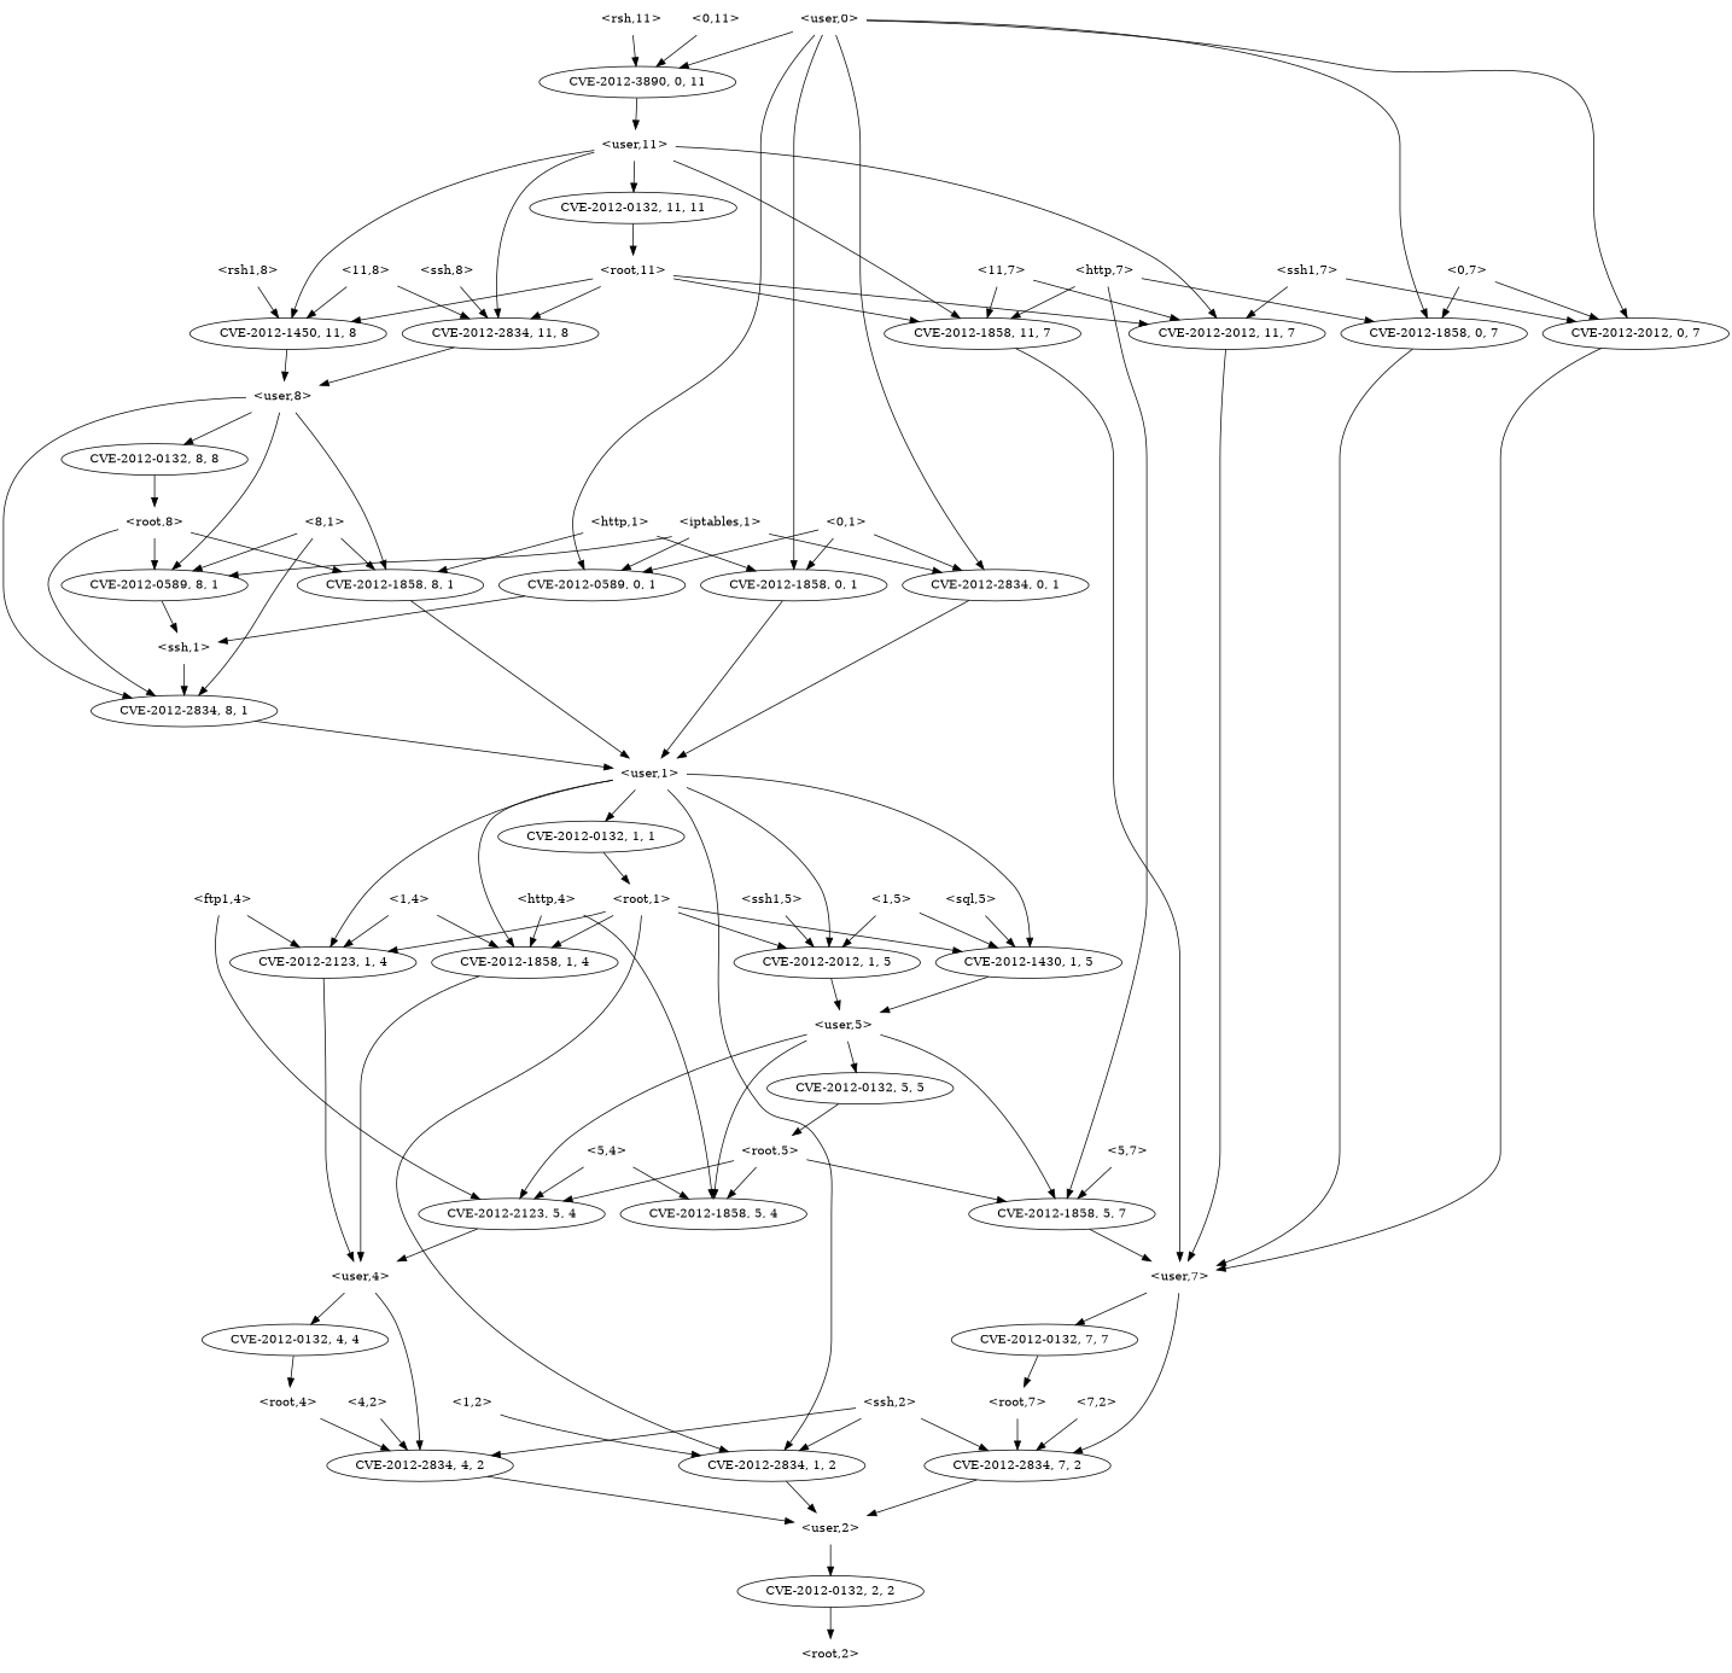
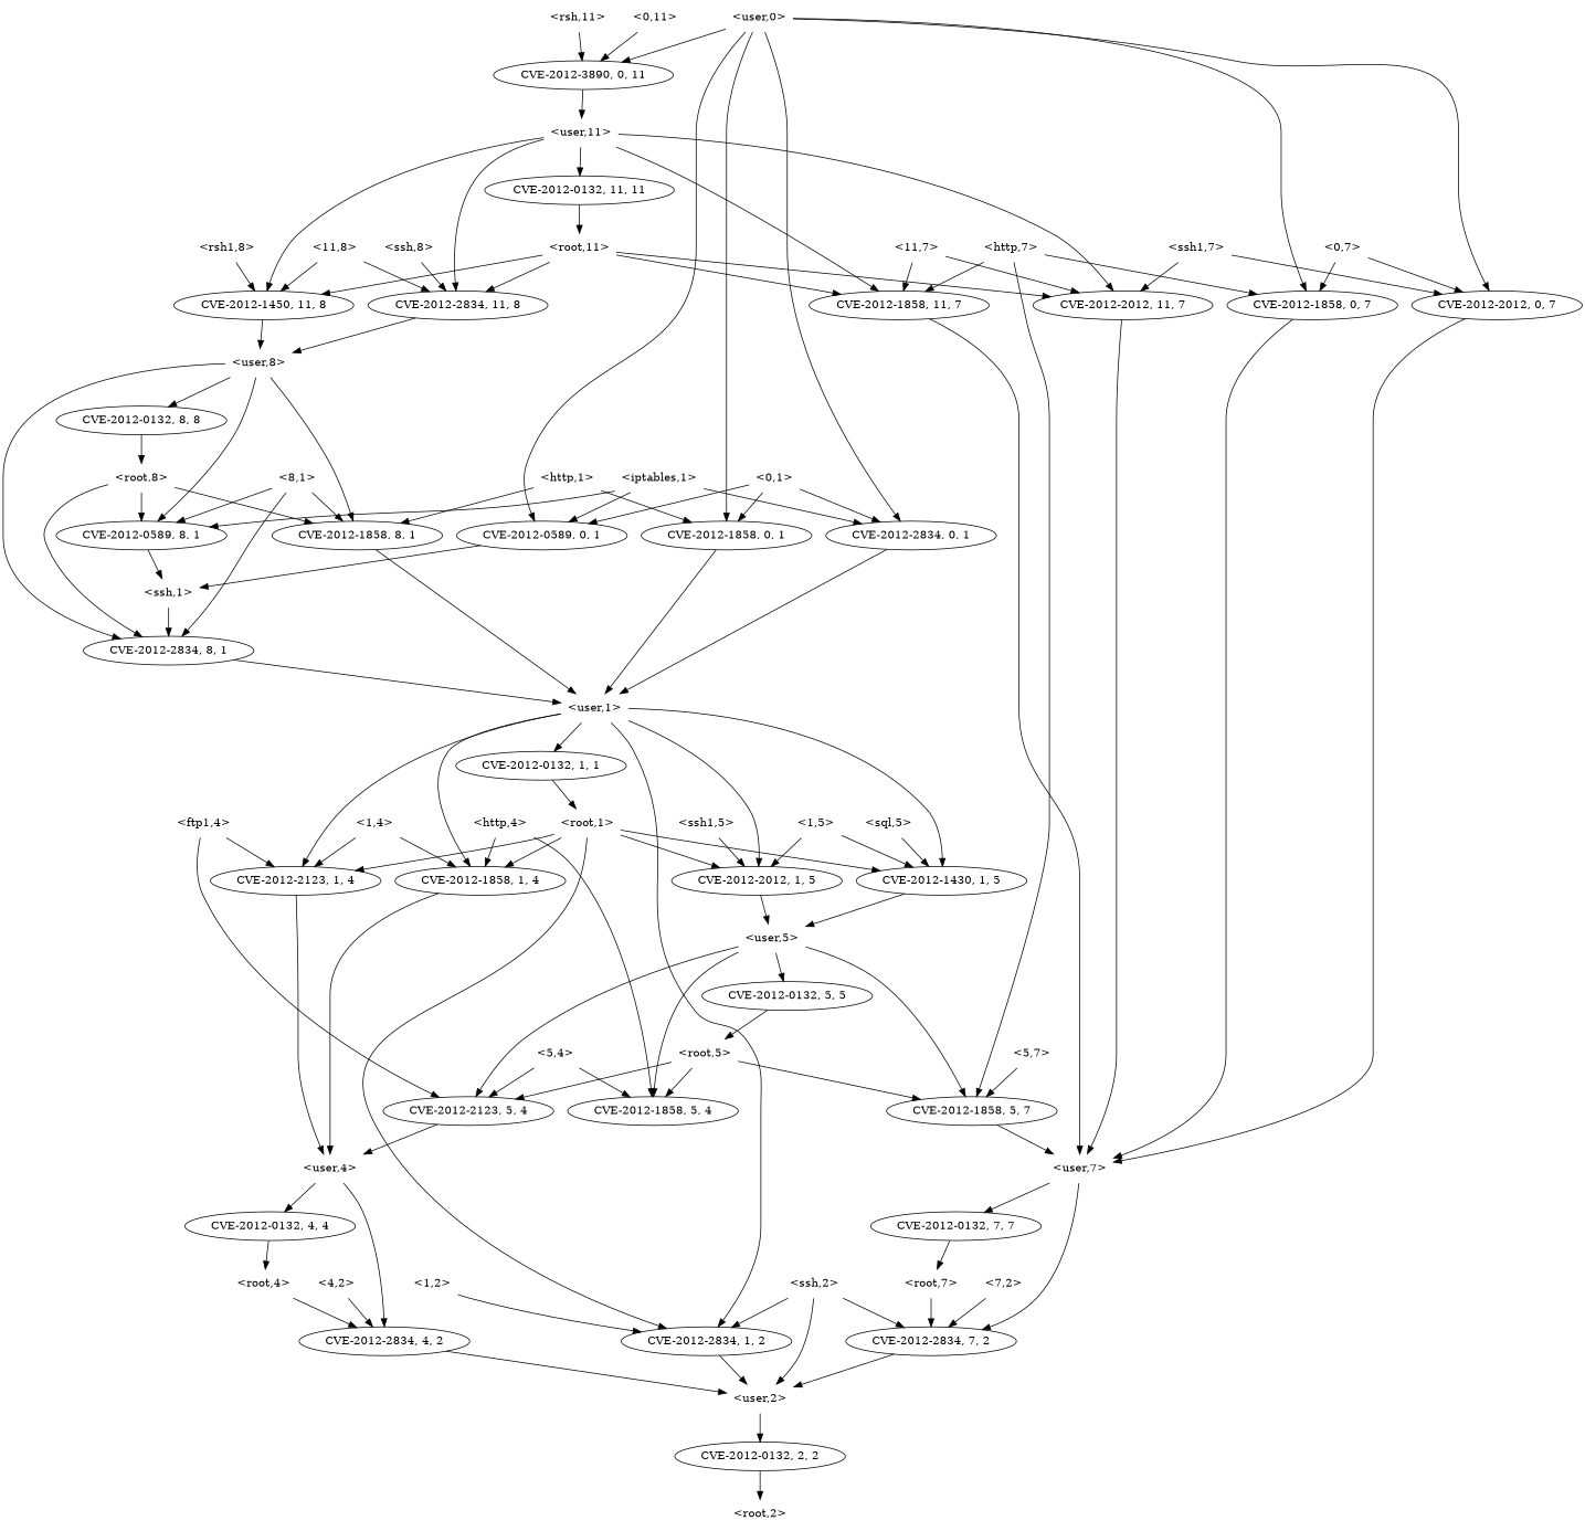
  strict digraph {
    node [shape=plaintext]
    "<8,1>" [height=0.5 width=0.75]
    n2 [height=0.5 label=<CVE-2012-0589, 8, 1> width=2.4499 shape=""]
    n3 [height=0.5 label=<CVE-2012-2834, 8, 1> width=2.4499 shape=""]
    n4 [height=0.5 label=<CVE-2012-1858, 8, 1> width=2.4499 shape=""]
    "<ssh,1>" [height=0.5 width=0.84028]
    "<user,1>" [height=0.5 width=0.91667]
    n7 [height=0.5 label=<CVE-2012-2834, 1, 2> width=2.4499 shape=""]
    n8 [height=0.5 label=<CVE-2012-1430, 1, 5> width=2.4499 shape=""]
    n9 [height=0.5 label=<CVE-2012-0132, 1, 1> width=2.4499 shape=""]
    n10 [height=0.5 label=<CVE-2012-1858, 1, 4> width=2.4499 shape=""]
    n11 [height=0.5 label=<CVE-2012-2123, 1, 4> width=2.4499 shape=""]
    n12 [height=0.5 label=<CVE-2012-2012, 1, 5> width=2.4499 shape=""]
    n13 [height=0.5 label=<CVE-2012-2834, 0, 1> width=2.4499 shape=""]
    "<user,2>" [height=0.5 width=0.91667]
    "<user,5>" [height=0.5 width=0.91667]
    "<root,1>" [height=0.5 width=0.89583]
    "<user,4>" [height=0.5 width=0.91667]
    "<root,5>" [height=0.5 width=0.89583]
    n19 [height=0.5 label=<CVE-2012-1858, 5, 4> width=2.4499 shape=""]
    n20 [height=0.5 label=<CVE-2012-2123, 5, 4> width=2.4499 shape=""]
    n21 [height=0.5 label=<CVE-2012-1858, 5, 7> width=2.4499 shape=""]
    "<user,7>" [height=0.5 width=0.91667]
    n23 [height=0.5 label=<CVE-2012-2834, 4, 2> width=2.4499 shape=""]
    n24 [height=0.5 label=<CVE-2012-0132, 4, 4> width=2.4499 shape=""]
    n25 [height=0.5 label=<CVE-2012-2834, 7, 2> width=2.4499 shape=""]
    n26 [height=0.5 label=<CVE-2012-0132, 7, 7> width=2.4499 shape=""]
    "<root,4>" [height=0.5 width=0.89583]
    "<root,7>" [height=0.5 width=0.89583]
    n29 [height=0.5 label=<CVE-2012-0132, 2, 2> width=2.4499 shape=""]
    n30 [height=0.5 label=<CVE-2012-0132, 5, 5> width=2.4499 shape=""]
    n31 [height=0.5 label=<CVE-2012-2012, 0, 7> width=2.4499 shape=""]
    n32 [height=0.5 label=<CVE-2012-2012, 11, 7> width=2.5686 shape=""]
    n33 [height=0.5 label=<CVE-2012-1858, 11, 7> width=2.5686 shape=""]
    "<0,1>" [height=0.5 width=0.75]
    n35 [height=0.5 label=<CVE-2012-1858, 0, 1> width=2.4499 shape=""]
    n36 [height=0.5 label=<CVE-2012-0589, 0, 1> width=2.4499 shape=""]
    "<7,2>" [height=0.5 width=0.75]
    "<root,2>" [height=0.5 width=0.89583]
    "<http,1>" [height=0.5 width=0.89583]
    "<user,11>" [height=0.5 width=1.0069]
    n41 [height=0.5 label=<CVE-2012-1450, 11, 8> width=2.5686 shape=""]
    n42 [height=0.5 label=<CVE-2012-0132, 11, 11> width=2.7013 shape=""]
    n43 [height=0.5 label=<CVE-2012-2834, 11, 8> width=2.5686 shape=""]
    "<user,8>" [height=0.5 width=0.91667]
    "<root,11>" [height=0.5 width=1]
    n46 [height=0.5 label=<CVE-2012-0132, 8, 8> width=2.4499 shape=""]
    "<root,8>" [height=0.5 width=0.89583]
    "<5,7>" [height=0.5 width=0.75]
    "<11,8>" [height=0.5 width=0.78472]
    "<ftp1,4>" [height=0.5 width=0.89583]
    "<4,2>" [height=0.5 width=0.75]
    "<ssh,8>" [height=0.5 width=0.84028]
    "<ssh1,5>" [height=0.5 width=0.94444]
    n54 [height=0.5 label=<CVE-2012-1858, 0, 7> width=2.4499 shape=""]
    "<sql,5>" [height=0.5 width=0.8125]
    "<1,5>" [height=0.5 width=0.75]
    "<http,4>" [height=0.5 width=0.89583]
    "<ssh1,7>" [height=0.5 width=0.94444]
    "<0,11>" [height=0.5 width=0.78472]
    n60 [height=0.5 label=<CVE-2012-3890, 0, 11> width=2.5686 shape=""]
    "<ssh,2>" [height=0.5 width=0.84028]
    "<5,4>" [height=0.5 width=0.75]
    "<user,0>" [height=0.5 width=0.91667]
    "<11,7>" [height=0.5 width=0.78472]
    "<iptables,1>" [height=0.5 width=1.1944]
    "<1,2>" [height=0.5 width=0.75]
    "<1,4>" [height=0.5 width=0.75]
    "<rsh,11>" [height=0.5 width=0.92361]
    "<rsh1,8>" [height=0.5 width=0.92361]
    "<http,7>" [height=0.5 width=0.89583]
    "<0,7>" [height=0.5 width=0.75]
    "<8,1>" -> n2
    "<8,1>" -> n3
    "<8,1>" -> n4
    n2 -> "<ssh,1>"
    n3 -> "<user,1>"
    n4 -> "<user,1>"
    "<ssh,1>" -> n3
    "<user,1>" -> n7
    "<user,1>" -> n8
    "<user,1>" -> n9
    "<user,1>" -> n10
    "<user,1>" -> n11
    "<user,1>" -> n12
    n7 -> "<user,2>"
    n8 -> "<user,5>"
    n9 -> "<root,1>"
    n10 -> "<user,4>"
    n11 -> "<user,4>"
    n12 -> "<user,5>"
    n13 -> "<user,1>"
    "<user,2>" -> n29
    "<user,5>" -> n19
    "<user,5>" -> n20
    "<user,5>" -> n21
    "<user,5>" -> n30
    "<root,1>" -> n7
    "<root,1>" -> n8
    "<root,1>" -> n10
    "<root,1>" -> n11
    "<root,1>" -> n12
    "<user,4>" -> n23
    "<user,4>" -> n24
    "<root,5>" -> n19
    "<root,5>" -> n20
    "<root,5>" -> n21
    n20 -> "<user,4>"
    n21 -> "<user,7>"
    "<user,7>" -> n25
    "<user,7>" -> n26
    n23 -> "<user,2>"
    n24 -> "<root,4>"
    n25 -> "<user,2>"
    n26 -> "<root,7>"
    "<root,4>" -> n23
    "<root,7>" -> n25
    n29 -> "<root,2>"
    n30 -> "<root,5>"
    n31 -> "<user,7>"
    n32 -> "<user,7>"
    n33 -> "<user,7>"
    "<0,1>" -> n13
    "<0,1>" -> n35
    "<0,1>" -> n36
    n35 -> "<user,1>"
    n36 -> "<ssh,1>"
    "<7,2>" -> n25
    "<http,1>" -> n4
    "<http,1>" -> n35
    "<user,11>" -> n32
    "<user,11>" -> n33
    "<user,11>" -> n41
    "<user,11>" -> n42
    "<user,11>" -> n43
    n41 -> "<user,8>"
    n42 -> "<root,11>"
    n43 -> "<user,8>"
    "<user,8>" -> n2
    "<user,8>" -> n3
    "<user,8>" -> n4
    "<user,8>" -> n46
    "<root,11>" -> n32
    "<root,11>" -> n33
    "<root,11>" -> n41
    "<root,11>" -> n43
    n46 -> "<root,8>"
    "<root,8>" -> n2
    "<root,8>" -> n3
    "<root,8>" -> n4
    "<5,7>" -> n21
    "<11,8>" -> n41
    "<11,8>" -> n43
    "<ftp1,4>" -> n11
    "<ftp1,4>" -> n20
    "<4,2>" -> n23
    "<ssh,8>" -> n43
    "<ssh1,5>" -> n12
    n54 -> "<user,7>"
    "<sql,5>" -> n8
    "<1,5>" -> n8
    "<1,5>" -> n12
    "<http,4>" -> n10
    "<http,4>" -> n19
    "<ssh1,7>" -> n31
    "<ssh1,7>" -> n32
    "<0,11>" -> n60
    n60 -> "<user,11>"
    "<ssh,2>" -> n7
-   "<ssh,2>" -> n23
+   "<ssh,2>" -> "<user,2>"
    "<ssh,2>" -> n25
    "<5,4>" -> n19
    "<5,4>" -> n20
    "<user,0>" -> n13
    "<user,0>" -> n31
    "<user,0>" -> n35
    "<user,0>" -> n36
    "<user,0>" -> n54
    "<user,0>" -> n60
    "<11,7>" -> n32
    "<11,7>" -> n33
    "<iptables,1>" -> n2
    "<iptables,1>" -> n13
    "<iptables,1>" -> n36
    "<1,2>" -> n7
    "<1,4>" -> n10
    "<1,4>" -> n11
    "<rsh,11>" -> n60
    "<rsh1,8>" -> n41
    "<http,7>" -> n21
    "<http,7>" -> n33
    "<http,7>" -> n54
    "<0,7>" -> n31
    "<0,7>" -> n54
  }
